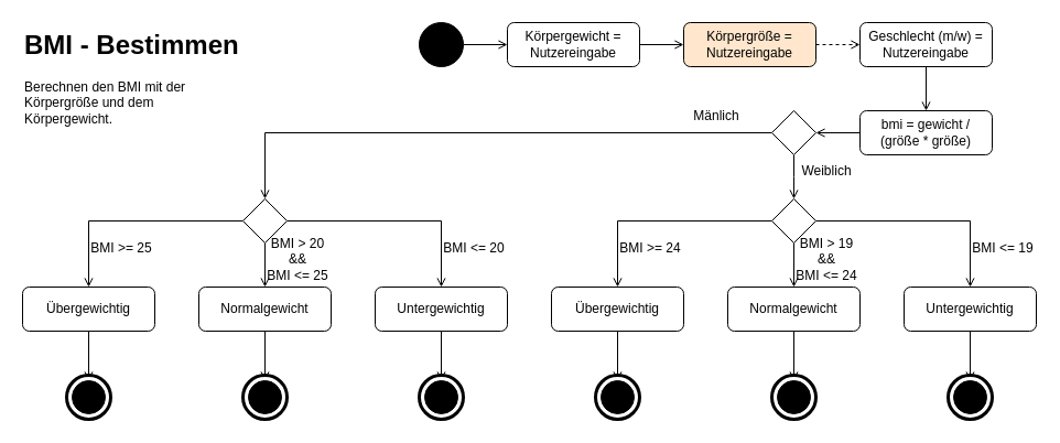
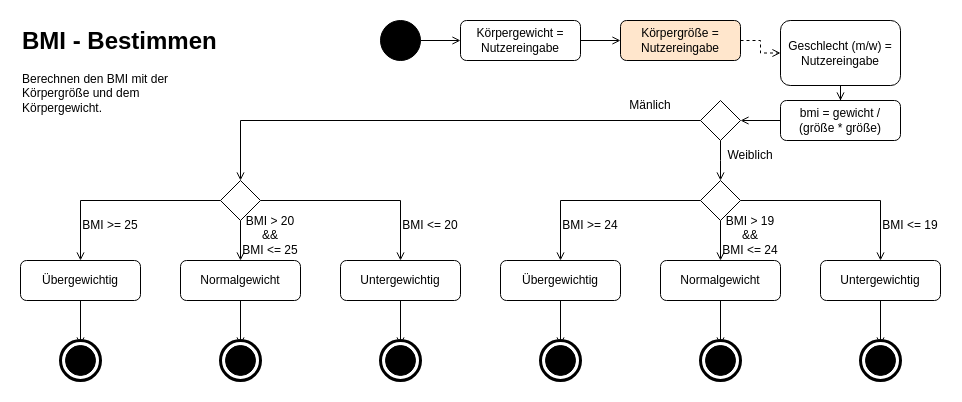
  <mxCell id="0" />
  <mxCell id="1" parent="0" />
  <mxCell id="2" value="" style="edgeStyle=orthogonalEdgeStyle;rounded=0;orthogonalLoop=1;jettySize=auto;html=1;endArrow=open;endFill=0;" edge="1" parent="1" source="3" target="6"><mxGeometry relative="1" as="geometry" /></mxCell>
  <mxCell id="3" value="" style="ellipse;whiteSpace=wrap;html=1;aspect=fixed;fillColor=#000000;" vertex="1" parent="1"><mxGeometry x="380" y="20" width="40" height="40" as="geometry" /></mxCell>
  <mxCell id="4" value="&lt;h1 style=&quot;margin-top: 0px;&quot;&gt;BMI - Bestimmen&lt;br&gt;&lt;/h1&gt;&lt;p&gt;Berechnen den BMI mit der Körpergröße und dem Körpergewicht.&lt;br&gt;&lt;/p&gt;" style="text;html=1;whiteSpace=wrap;overflow=hidden;rounded=0;" vertex="1" parent="1"><mxGeometry x="20" y="20" width="200" height="120" as="geometry" /></mxCell>
  <mxCell id="5" value="" style="edgeStyle=orthogonalEdgeStyle;rounded=0;orthogonalLoop=1;jettySize=auto;html=1;endArrow=open;endFill=0;" edge="1" parent="1" source="6" target="8"><mxGeometry relative="1" as="geometry" /></mxCell>
  <mxCell id="6" value="Körpergewicht = Nutzereingabe" style="rounded=1;whiteSpace=wrap;html=1;" vertex="1" parent="1"><mxGeometry x="460" y="20" width="120" height="40" as="geometry" /></mxCell>
  <mxCell id="7" value="" style="edgeStyle=orthogonalEdgeStyle;rounded=0;orthogonalLoop=1;jettySize=auto;html=1;endArrow=open;endFill=0;dashed=1;" edge="1" parent="1" source="8" target="10"><mxGeometry relative="1" as="geometry" /></mxCell>
  <mxCell id="8" value="Körpergröße = Nutzereingabe" style="rounded=1;whiteSpace=wrap;html=1;fillColor=#ffe6cc;" vertex="1" parent="1"><mxGeometry x="620" y="20" width="120" height="40" as="geometry" /></mxCell>
  <mxCell id="9" value="" style="edgeStyle=orthogonalEdgeStyle;rounded=0;orthogonalLoop=1;jettySize=auto;html=1;endArrow=open;endFill=0;" edge="1" parent="1" source="10" target="12"><mxGeometry relative="1" as="geometry" /></mxCell>
- <mxCell id="10" value="Geschlecht (m/w) = Nutzereingabe" style="rounded=1;whiteSpace=wrap;html=1;" vertex="1" parent="1"><mxGeometry x="780" y="20" width="120" height="40" as="geometry" /></mxCell>
+ <mxCell id="10" value="Geschlecht (m/w) = Nutzereingabe" style="rounded=1;whiteSpace=wrap;html=1;" vertex="1" parent="1"><mxGeometry x="780" y="20" width="120" height="65" as="geometry" /></mxCell>
  <mxCell id="11" value="" style="edgeStyle=orthogonalEdgeStyle;rounded=0;orthogonalLoop=1;jettySize=auto;html=1;endArrow=open;endFill=0;" edge="1" parent="1" source="12" target="15"><mxGeometry relative="1" as="geometry" /></mxCell>
  <mxCell id="12" value="bmi = gewicht / (größe * größe)" style="rounded=1;whiteSpace=wrap;html=1;" vertex="1" parent="1"><mxGeometry x="780" y="100" width="120" height="40" as="geometry" /></mxCell>
  <mxCell id="13" value="" style="edgeStyle=orthogonalEdgeStyle;rounded=0;orthogonalLoop=1;jettySize=auto;html=1;endArrow=open;endFill=0;" edge="1" parent="1" source="15"><mxGeometry relative="1" as="geometry"><mxPoint x="720" y="180" as="targetPoint" /></mxGeometry></mxCell>
  <mxCell id="14" style="edgeStyle=orthogonalEdgeStyle;rounded=0;orthogonalLoop=1;jettySize=auto;html=1;entryX=0.5;entryY=0;entryDx=0;entryDy=0;endArrow=open;endFill=0;" edge="1" parent="1" source="15" target="33"><mxGeometry relative="1" as="geometry" /></mxCell>
  <mxCell id="15" value="" style="rhombus;whiteSpace=wrap;html=1;" vertex="1" parent="1"><mxGeometry x="700" y="100" width="40" height="40" as="geometry" /></mxCell>
  <mxCell id="16" value="Weiblich" style="text;html=1;align=center;verticalAlign=middle;whiteSpace=wrap;rounded=0;" vertex="1" parent="1"><mxGeometry x="720" y="140" width="60" height="30" as="geometry" /></mxCell>
  <mxCell id="17" value="" style="edgeStyle=orthogonalEdgeStyle;rounded=0;orthogonalLoop=1;jettySize=auto;html=1;endArrow=open;endFill=0;" edge="1" parent="1" source="20" target="22"><mxGeometry relative="1" as="geometry" /></mxCell>
  <mxCell id="18" style="edgeStyle=orthogonalEdgeStyle;rounded=0;orthogonalLoop=1;jettySize=auto;html=1;entryX=0.5;entryY=0;entryDx=0;entryDy=0;endArrow=open;endFill=0;" edge="1" parent="1" source="20" target="26"><mxGeometry relative="1" as="geometry" /></mxCell>
  <mxCell id="19" style="edgeStyle=orthogonalEdgeStyle;rounded=0;orthogonalLoop=1;jettySize=auto;html=1;entryX=0.5;entryY=0;entryDx=0;entryDy=0;endArrow=open;endFill=0;" edge="1" parent="1" source="20" target="24"><mxGeometry relative="1" as="geometry"><mxPoint x="870" y="250" as="targetPoint" /></mxGeometry></mxCell>
  <mxCell id="20" value="" style="rhombus;whiteSpace=wrap;html=1;" vertex="1" parent="1"><mxGeometry x="700" y="180" width="40" height="40" as="geometry" /></mxCell>
  <mxCell id="21" value="" style="edgeStyle=orthogonalEdgeStyle;rounded=0;orthogonalLoop=1;jettySize=auto;html=1;endArrow=open;endFill=0;" edge="1" parent="1" source="22" target="58"><mxGeometry relative="1" as="geometry" /></mxCell>
  <mxCell id="22" value="Normalgewicht" style="rounded=1;whiteSpace=wrap;html=1;" vertex="1" parent="1"><mxGeometry x="660" y="260" width="120" height="40" as="geometry" /></mxCell>
  <mxCell id="23" value="" style="edgeStyle=orthogonalEdgeStyle;rounded=0;orthogonalLoop=1;jettySize=auto;html=1;endArrow=open;endFill=0;" edge="1" parent="1" source="24" target="61"><mxGeometry relative="1" as="geometry" /></mxCell>
  <mxCell id="24" value="&lt;div&gt;Untergewichtig&lt;br&gt;&lt;/div&gt;" style="rounded=1;whiteSpace=wrap;html=1;" vertex="1" parent="1"><mxGeometry x="820" y="260" width="120" height="40" as="geometry" /></mxCell>
  <mxCell id="25" value="" style="edgeStyle=orthogonalEdgeStyle;rounded=0;orthogonalLoop=1;jettySize=auto;html=1;endArrow=open;endFill=0;" edge="1" parent="1" source="26" target="55"><mxGeometry relative="1" as="geometry" /></mxCell>
  <mxCell id="26" value="Übergewichtig" style="rounded=1;whiteSpace=wrap;html=1;" vertex="1" parent="1"><mxGeometry x="500" y="260" width="120" height="40" as="geometry" /></mxCell>
  <mxCell id="27" value="BMI &amp;lt;= 19" style="text;html=1;align=center;verticalAlign=middle;whiteSpace=wrap;rounded=0;" vertex="1" parent="1"><mxGeometry x="880" y="210" width="60" height="30" as="geometry" /></mxCell>
  <mxCell id="28" value="BMI &amp;gt; 19 &amp;amp;&amp;amp; &lt;br&gt;BMI &amp;lt;= 24" style="text;html=1;align=center;verticalAlign=middle;whiteSpace=wrap;rounded=0;" vertex="1" parent="1"><mxGeometry x="720" y="220" width="60" height="30" as="geometry" /></mxCell>
  <mxCell id="29" value="BMI &amp;gt;= 24" style="text;html=1;align=center;verticalAlign=middle;whiteSpace=wrap;rounded=0;" vertex="1" parent="1"><mxGeometry x="560" y="210" width="60" height="30" as="geometry" /></mxCell>
  <mxCell id="30" value="" style="edgeStyle=orthogonalEdgeStyle;rounded=0;orthogonalLoop=1;jettySize=auto;html=1;endArrow=open;endFill=0;" edge="1" parent="1" source="33" target="35"><mxGeometry relative="1" as="geometry" /></mxCell>
  <mxCell id="31" style="edgeStyle=orthogonalEdgeStyle;rounded=0;orthogonalLoop=1;jettySize=auto;html=1;entryX=0.5;entryY=0;entryDx=0;entryDy=0;endArrow=open;endFill=0;" edge="1" parent="1" source="33" target="39"><mxGeometry relative="1" as="geometry" /></mxCell>
  <mxCell id="32" style="edgeStyle=orthogonalEdgeStyle;rounded=0;orthogonalLoop=1;jettySize=auto;html=1;entryX=0.5;entryY=0;entryDx=0;entryDy=0;endArrow=open;endFill=0;" edge="1" parent="1" source="33" target="37"><mxGeometry relative="1" as="geometry"><mxPoint x="390" y="250" as="targetPoint" /></mxGeometry></mxCell>
  <mxCell id="33" value="" style="rhombus;whiteSpace=wrap;html=1;" vertex="1" parent="1"><mxGeometry x="220" y="180" width="40" height="40" as="geometry" /></mxCell>
  <mxCell id="34" value="" style="edgeStyle=orthogonalEdgeStyle;rounded=0;orthogonalLoop=1;jettySize=auto;html=1;endArrow=open;endFill=0;" edge="1" parent="1" source="35" target="49"><mxGeometry relative="1" as="geometry" /></mxCell>
  <mxCell id="35" value="Normalgewicht" style="rounded=1;whiteSpace=wrap;html=1;" vertex="1" parent="1"><mxGeometry x="180" y="260" width="120" height="40" as="geometry" /></mxCell>
  <mxCell id="36" value="" style="edgeStyle=orthogonalEdgeStyle;rounded=0;orthogonalLoop=1;jettySize=auto;html=1;endArrow=open;endFill=0;" edge="1" parent="1" source="37" target="52"><mxGeometry relative="1" as="geometry" /></mxCell>
  <mxCell id="37" value="&lt;div&gt;Untergewichtig&lt;br&gt;&lt;/div&gt;" style="rounded=1;whiteSpace=wrap;html=1;" vertex="1" parent="1"><mxGeometry x="340" y="260" width="120" height="40" as="geometry" /></mxCell>
  <mxCell id="38" value="" style="edgeStyle=orthogonalEdgeStyle;rounded=0;orthogonalLoop=1;jettySize=auto;html=1;endArrow=open;endFill=0;" edge="1" parent="1" source="39" target="46"><mxGeometry relative="1" as="geometry" /></mxCell>
  <mxCell id="39" value="Übergewichtig" style="rounded=1;whiteSpace=wrap;html=1;" vertex="1" parent="1"><mxGeometry x="20" y="260" width="120" height="40" as="geometry" /></mxCell>
  <mxCell id="40" value="BMI &amp;lt;= 20" style="text;html=1;align=center;verticalAlign=middle;whiteSpace=wrap;rounded=0;" vertex="1" parent="1"><mxGeometry x="400" y="210" width="60" height="30" as="geometry" /></mxCell>
  <mxCell id="41" value="BMI &amp;gt; 20 &amp;amp;&amp;amp; &lt;br&gt;BMI &amp;lt;= 25" style="text;html=1;align=center;verticalAlign=middle;whiteSpace=wrap;rounded=0;" vertex="1" parent="1"><mxGeometry x="240" y="220" width="60" height="30" as="geometry" /></mxCell>
  <mxCell id="42" value="BMI &amp;gt;= 25" style="text;html=1;align=center;verticalAlign=middle;whiteSpace=wrap;rounded=0;" vertex="1" parent="1"><mxGeometry x="80" y="210" width="60" height="30" as="geometry" /></mxCell>
  <mxCell id="43" value="Mänlich" style="text;html=1;align=center;verticalAlign=middle;whiteSpace=wrap;rounded=0;" vertex="1" parent="1"><mxGeometry x="620" y="90" width="60" height="30" as="geometry" /></mxCell>
  <mxCell id="44" value="" style="group" vertex="1" connectable="0" parent="1"><mxGeometry x="60" y="340" width="40" height="40" as="geometry" /></mxCell>
  <mxCell id="45" value="" style="ellipse;whiteSpace=wrap;html=1;aspect=fixed;strokeWidth=3;" vertex="1" parent="44"><mxGeometry width="40" height="40" as="geometry" /></mxCell>
  <mxCell id="46" value="" style="ellipse;whiteSpace=wrap;html=1;aspect=fixed;fillColor=#000000;" vertex="1" parent="44"><mxGeometry x="5" y="5" width="30" height="30" as="geometry" /></mxCell>
  <mxCell id="47" value="" style="group" vertex="1" connectable="0" parent="1"><mxGeometry x="220" y="340" width="40" height="40" as="geometry" /></mxCell>
  <mxCell id="48" value="" style="ellipse;whiteSpace=wrap;html=1;aspect=fixed;strokeWidth=3;" vertex="1" parent="47"><mxGeometry width="40" height="40" as="geometry" /></mxCell>
  <mxCell id="49" value="" style="ellipse;whiteSpace=wrap;html=1;aspect=fixed;fillColor=#000000;" vertex="1" parent="47"><mxGeometry x="5" y="5" width="30" height="30" as="geometry" /></mxCell>
  <mxCell id="50" value="" style="group" vertex="1" connectable="0" parent="1"><mxGeometry x="380" y="340" width="40" height="40" as="geometry" /></mxCell>
  <mxCell id="51" value="" style="ellipse;whiteSpace=wrap;html=1;aspect=fixed;strokeWidth=3;" vertex="1" parent="50"><mxGeometry width="40" height="40" as="geometry" /></mxCell>
  <mxCell id="52" value="" style="ellipse;whiteSpace=wrap;html=1;aspect=fixed;fillColor=#000000;" vertex="1" parent="50"><mxGeometry x="5" y="5" width="30" height="30" as="geometry" /></mxCell>
  <mxCell id="53" value="" style="group" vertex="1" connectable="0" parent="1"><mxGeometry x="540" y="340" width="40" height="40" as="geometry" /></mxCell>
  <mxCell id="54" value="" style="ellipse;whiteSpace=wrap;html=1;aspect=fixed;strokeWidth=3;" vertex="1" parent="53"><mxGeometry width="40" height="40" as="geometry" /></mxCell>
  <mxCell id="55" value="" style="ellipse;whiteSpace=wrap;html=1;aspect=fixed;fillColor=#000000;" vertex="1" parent="53"><mxGeometry x="5" y="5" width="30" height="30" as="geometry" /></mxCell>
  <mxCell id="56" value="" style="group" vertex="1" connectable="0" parent="1"><mxGeometry x="700" y="340" width="40" height="40" as="geometry" /></mxCell>
  <mxCell id="57" value="" style="ellipse;whiteSpace=wrap;html=1;aspect=fixed;strokeWidth=3;" vertex="1" parent="56"><mxGeometry width="40" height="40" as="geometry" /></mxCell>
  <mxCell id="58" value="" style="ellipse;whiteSpace=wrap;html=1;aspect=fixed;fillColor=#000000;" vertex="1" parent="56"><mxGeometry x="5" y="5" width="30" height="30" as="geometry" /></mxCell>
  <mxCell id="59" value="" style="group" vertex="1" connectable="0" parent="1"><mxGeometry x="860" y="340" width="40" height="40" as="geometry" /></mxCell>
  <mxCell id="60" value="" style="ellipse;whiteSpace=wrap;html=1;aspect=fixed;strokeWidth=3;" vertex="1" parent="59"><mxGeometry width="40" height="40" as="geometry" /></mxCell>
  <mxCell id="61" value="" style="ellipse;whiteSpace=wrap;html=1;aspect=fixed;fillColor=#000000;" vertex="1" parent="59"><mxGeometry x="5" y="5" width="30" height="30" as="geometry" /></mxCell>
